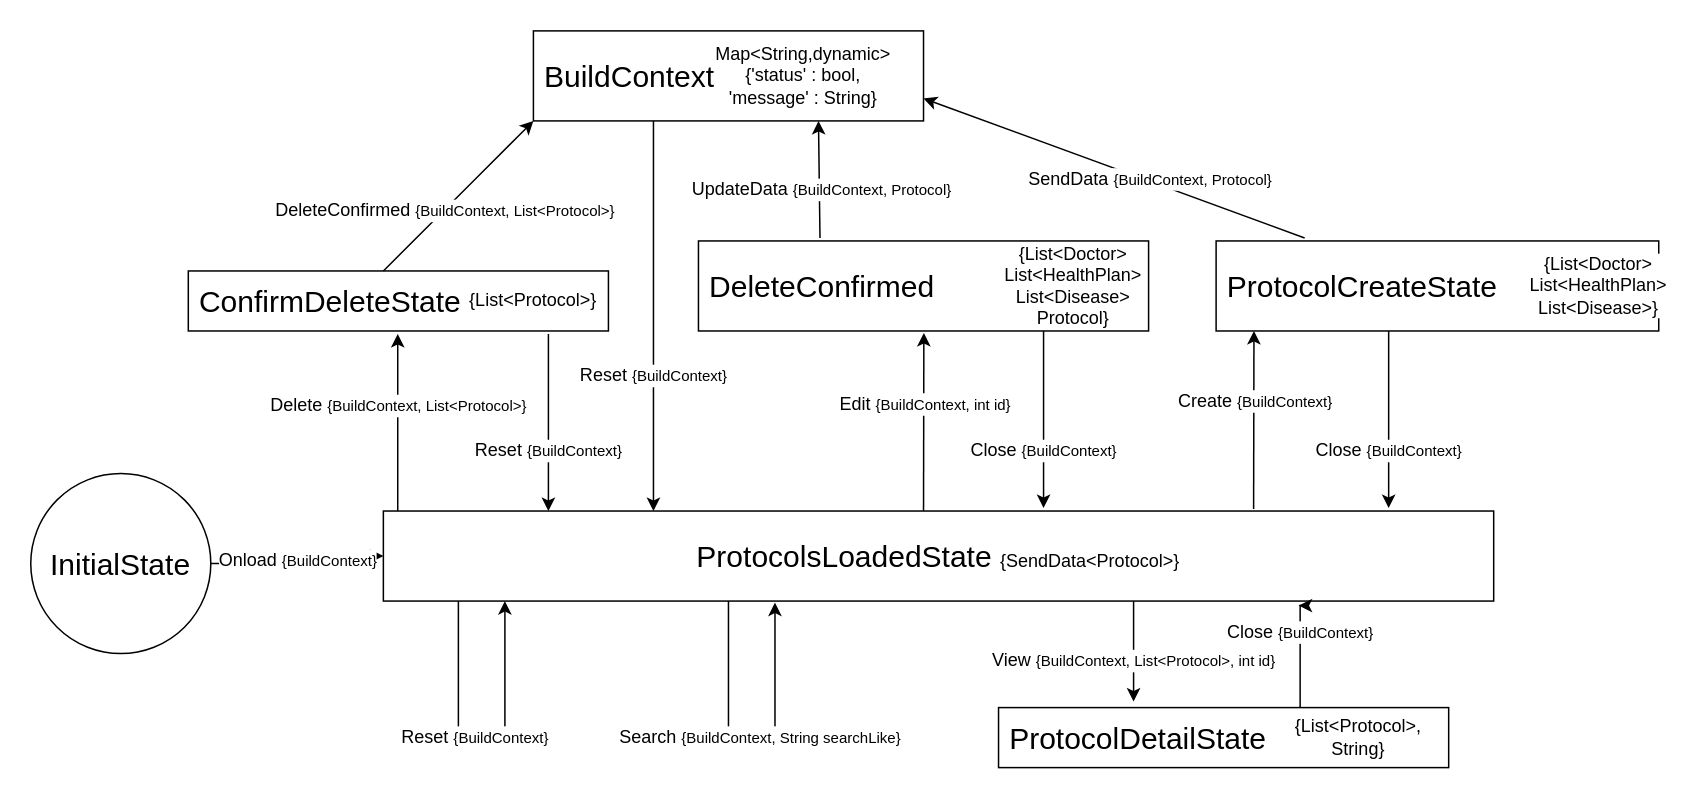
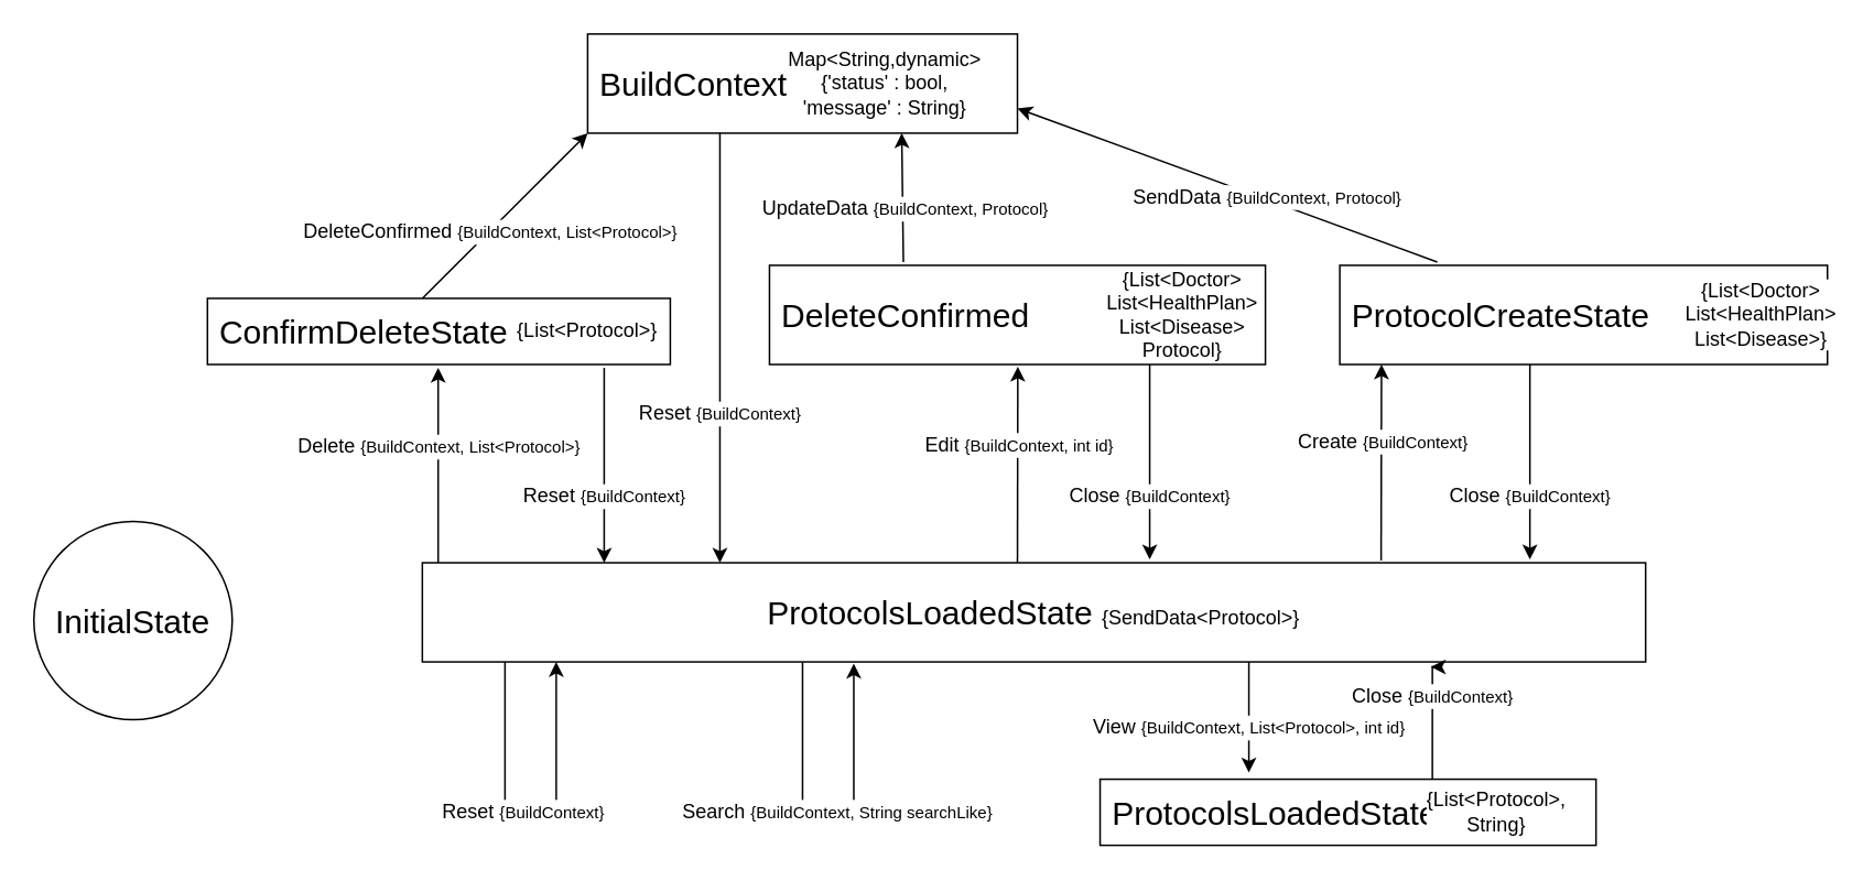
  <mxCell id="0" />
  <mxCell id="1" parent="0" />
- <mxCell id="2" value="Onload &lt;font style=&quot;font-size: 10px&quot;&gt;{BuildContext}&lt;/font&gt;" style="edgeStyle=orthogonalEdgeStyle;rounded=0;orthogonalLoop=1;jettySize=auto;html=1;fontSize=12;exitX=1;exitY=0.5;exitDx=0;exitDy=0;entryX=0;entryY=0.5;entryDx=0;entryDy=0;labelBackgroundColor=default;" parent="1" source="3" target="7" edge="1"><mxGeometry relative="1" as="geometry"><mxPoint as="offset" /></mxGeometry></mxCell>
  <mxCell id="3" value="&lt;font style=&quot;font-size: 20px&quot;&gt;InitialState&lt;/font&gt;" style="ellipse;whiteSpace=wrap;html=1;fillColor=none;" parent="1" vertex="1"><mxGeometry x="20" y="315" width="120" height="120" as="geometry" /></mxCell>
  <mxCell id="4" value="" style="edgeStyle=orthogonalEdgeStyle;rounded=0;orthogonalLoop=1;jettySize=auto;html=1;fontSize=20;strokeColor=default;startFill=1;endFill=1;anchorPointDirection=1;bendable=1;movable=1;cloneable=1;deletable=1;labelBackgroundColor=default;" parent="1" edge="1"><mxGeometry relative="1" as="geometry"><mxPoint x="336" y="400" as="targetPoint" /><mxPoint x="305" y="400" as="sourcePoint" /><Array as="points"><mxPoint x="305" y="489" /><mxPoint x="336" y="489" /></Array></mxGeometry></mxCell>
  <mxCell id="5" value="Reset&amp;nbsp;&lt;font style=&quot;font-size: 10px&quot;&gt;{BuildContext}&lt;/font&gt;" style="edgeLabel;html=1;align=center;verticalAlign=middle;resizable=0;points=[];fontSize=12;labelBackgroundColor=default;" parent="4" vertex="1" connectable="0"><mxGeometry x="-0.644" y="1" relative="1" as="geometry"><mxPoint x="9" y="53" as="offset" /></mxGeometry></mxCell>
  <mxCell id="6" value="View &lt;font size=&quot;1&quot;&gt;{BuildContext,&amp;nbsp;&lt;/font&gt;&lt;span style=&quot;font-size: x-small&quot;&gt;List&amp;lt;Protocol&amp;gt;,&amp;nbsp;&lt;/span&gt;&lt;font size=&quot;1&quot;&gt;int id}&lt;/font&gt;" style="edgeStyle=orthogonalEdgeStyle;rounded=0;orthogonalLoop=1;jettySize=auto;html=1;fontSize=12;labelBackgroundColor=default;" parent="1" edge="1"><mxGeometry x="0.194" relative="1" as="geometry"><mxPoint x="755" y="400" as="sourcePoint" /><mxPoint x="755" y="467" as="targetPoint" /><Array as="points"><mxPoint x="755" y="420" /><mxPoint x="755" y="420" /></Array><mxPoint as="offset" /></mxGeometry></mxCell>
  <mxCell id="7" value="ProtocolsLoadedState &lt;font style=&quot;font-size: 12px&quot;&gt;{SendData&amp;lt;Protocol&amp;gt;}&lt;/font&gt;" style="whiteSpace=wrap;html=1;fontSize=20;fillColor=none;labelBackgroundColor=default;align=center;" parent="1" vertex="1"><mxGeometry x="255" y="340" width="740" height="60" as="geometry" /></mxCell>
  <mxCell id="8" value="&amp;nbsp;ConfirmDeleteState" style="rounded=0;whiteSpace=wrap;html=1;fontSize=20;fillColor=none;labelBackgroundColor=default;align=left;" parent="1" vertex="1"><mxGeometry x="125" y="180" width="280" height="40" as="geometry" /></mxCell>
  <mxCell id="9" value="" style="endArrow=classic;html=1;rounded=0;fontSize=20;labelBackgroundColor=default;" parent="1" edge="1"><mxGeometry x="0.18" width="50" height="50" relative="1" as="geometry"><mxPoint x="264.58" y="340" as="sourcePoint" /><mxPoint x="264.58" y="222" as="targetPoint" /><Array as="points"><mxPoint x="264.58" y="310" /><mxPoint x="264.58" y="280" /><mxPoint x="264.58" y="240" /></Array><mxPoint as="offset" /></mxGeometry></mxCell>
  <mxCell id="10" value="Delete &lt;font size=&quot;1&quot;&gt;{BuildContext, List&amp;lt;Protocol&amp;gt;}&lt;/font&gt;" style="edgeLabel;html=1;align=center;verticalAlign=middle;resizable=0;points=[];fontSize=12;labelBackgroundColor=default;" parent="9" vertex="1" connectable="0"><mxGeometry x="0.209" relative="1" as="geometry"><mxPoint as="offset" /></mxGeometry></mxCell>
  <mxCell id="11" value="" style="edgeStyle=orthogonalEdgeStyle;rounded=0;orthogonalLoop=1;jettySize=auto;html=1;fontSize=20;labelBackgroundColor=default;" parent="1" edge="1"><mxGeometry relative="1" as="geometry"><mxPoint x="516" y="401" as="targetPoint" /><mxPoint x="485" y="400" as="sourcePoint" /><Array as="points"><mxPoint x="485" y="490" /><mxPoint x="516" y="490" /></Array></mxGeometry></mxCell>
  <mxCell id="12" value="Search &lt;font style=&quot;font-size: 10px&quot;&gt;{BuildContext, String searchLike}&lt;/font&gt;" style="edgeLabel;html=1;align=center;verticalAlign=middle;resizable=0;points=[];fontSize=12;labelBackgroundColor=default;" parent="11" vertex="1" connectable="0"><mxGeometry x="-0.644" y="1" relative="1" as="geometry"><mxPoint x="19" y="53" as="offset" /></mxGeometry></mxCell>
  <mxCell id="13" value="&amp;nbsp;BuildContext" style="rounded=0;whiteSpace=wrap;html=1;fontSize=20;fillColor=none;labelBackgroundColor=default;align=left;" parent="1" vertex="1"><mxGeometry x="355" y="20" width="260" height="60" as="geometry" /></mxCell>
  <mxCell id="14" style="edgeStyle=orthogonalEdgeStyle;rounded=0;orthogonalLoop=1;jettySize=auto;html=1;fontSize=12;labelBackgroundColor=default;" parent="1" edge="1"><mxGeometry relative="1" as="geometry"><mxPoint x="865" y="403" as="targetPoint" /><mxPoint x="866" y="471" as="sourcePoint" /><Array as="points"><mxPoint x="865" y="403" /></Array></mxGeometry></mxCell>
  <mxCell id="15" value="Close&amp;nbsp;&lt;font style=&quot;font-size: 10px&quot;&gt;{BuildContext}&lt;/font&gt;" style="edgeLabel;html=1;align=center;verticalAlign=middle;resizable=0;points=[];fontSize=12;labelBackgroundColor=default;" parent="14" vertex="1" connectable="0"><mxGeometry x="0.238" y="1" relative="1" as="geometry"><mxPoint y="-8" as="offset" /></mxGeometry></mxCell>
- <mxCell id="16" value="&amp;nbsp;ProtocolDetailState&amp;nbsp;" style="rounded=0;whiteSpace=wrap;html=1;fontSize=20;fillColor=none;labelBackgroundColor=default;align=left;" parent="1" vertex="1"><mxGeometry x="665" y="471" width="300" height="40" as="geometry" /></mxCell>
+ <mxCell id="16" value="&amp;nbsp;ProtocolsLoadedState&amp;nbsp;" style="rounded=0;whiteSpace=wrap;html=1;fontSize=20;fillColor=none;labelBackgroundColor=default;align=left;" parent="1" vertex="1"><mxGeometry x="665" y="471" width="300" height="40" as="geometry" /></mxCell>
  <mxCell id="17" value="&amp;nbsp;DeleteConfirmed" style="rounded=0;whiteSpace=wrap;html=1;fontSize=20;fillColor=none;labelBackgroundColor=default;align=left;" parent="1" vertex="1"><mxGeometry x="465" y="160" width="300" height="60" as="geometry" /></mxCell>
  <mxCell id="18" value="Reset &lt;font style=&quot;font-size: 10px&quot;&gt;{BuildContext}&lt;/font&gt;" style="edgeStyle=orthogonalEdgeStyle;rounded=0;orthogonalLoop=1;jettySize=auto;html=1;exitX=0.25;exitY=1;exitDx=0;exitDy=0;fontSize=12;labelBackgroundColor=default;" parent="1" edge="1"><mxGeometry x="0.322" relative="1" as="geometry"><mxPoint x="365" y="222" as="sourcePoint" /><mxPoint x="365" y="340" as="targetPoint" /><Array as="points"><mxPoint x="365" y="282" /><mxPoint x="365" y="282" /></Array><mxPoint as="offset" /></mxGeometry></mxCell>
  <mxCell id="19" value="Reset&amp;nbsp;&lt;font style=&quot;font-size: 10px&quot;&gt;{BuildContext}&lt;/font&gt;" style="edgeStyle=orthogonalEdgeStyle;rounded=0;orthogonalLoop=1;jettySize=auto;html=1;fontSize=12;labelBackgroundColor=default;" parent="1" edge="1" source="13"><mxGeometry x="0.308" relative="1" as="geometry"><mxPoint x="437" y="100" as="sourcePoint" /><mxPoint x="435.01" y="340" as="targetPoint" /><Array as="points"><mxPoint x="435" y="80" /><mxPoint x="435" y="80" /></Array><mxPoint as="offset" /></mxGeometry></mxCell>
  <mxCell id="20" value="" style="endArrow=classic;html=1;rounded=0;fontSize=20;exitX=0;exitY=0;exitDx=0;exitDy=0;entryX=0.738;entryY=1.033;entryDx=0;entryDy=0;entryPerimeter=0;labelBackgroundColor=default;" parent="1" edge="1"><mxGeometry x="0.18" width="50" height="50" relative="1" as="geometry"><mxPoint x="615" y="340" as="sourcePoint" /><mxPoint x="615.22" y="221.32" as="targetPoint" /><Array as="points" /><mxPoint as="offset" /></mxGeometry></mxCell>
  <mxCell id="21" value="Edit &lt;font size=&quot;1&quot;&gt;{BuildContext, int id}&lt;/font&gt;" style="edgeLabel;html=1;align=center;verticalAlign=middle;resizable=0;points=[];fontSize=12;labelBackgroundColor=default;" parent="20" vertex="1" connectable="0"><mxGeometry x="0.209" relative="1" as="geometry"><mxPoint as="offset" /></mxGeometry></mxCell>
  <mxCell id="22" value="UpdateData&amp;nbsp;&lt;span style=&quot;font-size: x-small&quot;&gt;{BuildContext, Protocol}&lt;/span&gt;" style="endArrow=classic;html=1;rounded=0;fontSize=12;strokeColor=default;labelBackgroundColor=default;" parent="1" edge="1"><mxGeometry x="-0.19" y="-1" relative="1" as="geometry"><mxPoint x="546" y="158" as="sourcePoint" /><mxPoint x="545" y="80" as="targetPoint" /><mxPoint as="offset" /></mxGeometry></mxCell>
  <mxCell id="23" value="" style="endArrow=classic;html=1;rounded=0;fontSize=12;strokeColor=default;labelBackgroundColor=default;" parent="1" edge="1"><mxGeometry width="50" height="50" relative="1" as="geometry"><mxPoint x="255" y="180" as="sourcePoint" /><mxPoint x="355" y="80" as="targetPoint" /><Array as="points"><mxPoint x="315" y="120" /></Array></mxGeometry></mxCell>
  <mxCell id="24" value="DeleteConfirmed &lt;font size=&quot;1&quot;&gt;{BuildContext, List&amp;lt;Protocol&amp;gt;}&lt;/font&gt;" style="edgeLabel;html=1;align=center;verticalAlign=middle;resizable=0;points=[];fontSize=12;labelBackgroundColor=default;" parent="23" vertex="1" connectable="0"><mxGeometry x="0.105" relative="1" as="geometry"><mxPoint x="-15" y="15" as="offset" /></mxGeometry></mxCell>
  <mxCell id="25" value="Close&amp;nbsp;&lt;font style=&quot;font-size: 10px&quot;&gt;{BuildContext}&lt;/font&gt;" style="edgeStyle=orthogonalEdgeStyle;rounded=0;orthogonalLoop=1;jettySize=auto;html=1;exitX=0.25;exitY=1;exitDx=0;exitDy=0;fontSize=12;labelBackgroundColor=default;" parent="1" edge="1"><mxGeometry x="0.356" relative="1" as="geometry"><mxPoint x="695" y="220" as="sourcePoint" /><mxPoint x="695" y="338" as="targetPoint" /><Array as="points"><mxPoint x="695" y="280" /><mxPoint x="695" y="280" /></Array><mxPoint as="offset" /></mxGeometry></mxCell>
  <mxCell id="26" value="&amp;nbsp;ProtocolCreateState" style="rounded=0;whiteSpace=wrap;html=1;fontSize=20;fillColor=none;labelBackgroundColor=default;align=left;" parent="1" vertex="1"><mxGeometry x="810" y="160" width="295" height="60" as="geometry" /></mxCell>
  <mxCell id="27" value="" style="endArrow=classic;html=1;rounded=0;fontSize=20;exitX=0;exitY=0;exitDx=0;exitDy=0;entryX=0.738;entryY=1.033;entryDx=0;entryDy=0;entryPerimeter=0;labelBackgroundColor=default;" parent="1" edge="1"><mxGeometry x="0.18" width="50" height="50" relative="1" as="geometry"><mxPoint x="835" y="338.68" as="sourcePoint" /><mxPoint x="835.22" y="220" as="targetPoint" /><Array as="points" /><mxPoint as="offset" /></mxGeometry></mxCell>
  <mxCell id="28" value="Create &lt;font style=&quot;font-size: 10px&quot;&gt;{BuildContext}&lt;/font&gt;" style="edgeLabel;html=1;align=center;verticalAlign=middle;resizable=0;points=[];fontSize=12;labelBackgroundColor=default;" parent="27" vertex="1" connectable="0"><mxGeometry x="0.209" relative="1" as="geometry"><mxPoint as="offset" /></mxGeometry></mxCell>
  <mxCell id="29" value="Close &lt;font style=&quot;font-size: 10px&quot;&gt;{BuildContext}&lt;/font&gt;" style="edgeStyle=orthogonalEdgeStyle;rounded=0;orthogonalLoop=1;jettySize=auto;html=1;exitX=0.25;exitY=1;exitDx=0;exitDy=0;fontSize=12;labelBackgroundColor=default;" parent="1" edge="1"><mxGeometry x="0.356" relative="1" as="geometry"><mxPoint x="925" y="220" as="sourcePoint" /><mxPoint x="925" y="338" as="targetPoint" /><Array as="points"><mxPoint x="925" y="280" /><mxPoint x="925" y="280" /></Array><mxPoint as="offset" /></mxGeometry></mxCell>
  <mxCell id="30" value="SendData &lt;font size=&quot;1&quot;&gt;{BuildContext, Protocol}&lt;/font&gt;" style="endArrow=classic;html=1;rounded=0;fontSize=12;strokeColor=default;labelBackgroundColor=default;" parent="1" edge="1"><mxGeometry x="-0.19" y="-1" relative="1" as="geometry"><mxPoint x="869" y="158" as="sourcePoint" /><mxPoint x="615" y="65" as="targetPoint" /><mxPoint as="offset" /></mxGeometry></mxCell>
  <mxCell id="31" value="&lt;span style=&quot;text-align: left&quot;&gt;{List&amp;lt;Protocol&amp;gt;,&lt;/span&gt;&lt;br style=&quot;text-align: left&quot;&gt;&lt;span style=&quot;text-align: left&quot;&gt;String}&lt;/span&gt;" style="text;html=1;strokeColor=none;fillColor=none;align=center;verticalAlign=middle;whiteSpace=wrap;rounded=0;labelBackgroundColor=default;fontSize=12;" vertex="1" parent="1"><mxGeometry x="875" y="476" width="60" height="30" as="geometry" /></mxCell>
  <mxCell id="32" value="{List&amp;lt;Protocol&amp;gt;}" style="text;html=1;strokeColor=none;fillColor=none;align=center;verticalAlign=middle;whiteSpace=wrap;rounded=0;labelBackgroundColor=default;fontSize=12;" vertex="1" parent="1"><mxGeometry x="325" y="185" width="60" height="30" as="geometry" /></mxCell>
  <mxCell id="33" value="Map&amp;lt;String,dynamic&amp;gt;{'status' : bool, 'message' : String}" style="text;html=1;strokeColor=none;fillColor=none;align=center;verticalAlign=middle;whiteSpace=wrap;rounded=0;labelBackgroundColor=default;fontSize=12;" vertex="1" parent="1"><mxGeometry x="505" y="35" width="60" height="30" as="geometry" /></mxCell>
  <mxCell id="34" value="{List&amp;lt;Doctor&amp;gt;&lt;div&gt;List&amp;lt;HealthPlan&amp;gt;&lt;/div&gt;List&amp;lt;Disease&amp;gt;&lt;br&gt;Protocol}" style="text;html=1;strokeColor=none;fillColor=none;align=center;verticalAlign=middle;whiteSpace=wrap;rounded=0;labelBackgroundColor=default;fontSize=12;" vertex="1" parent="1"><mxGeometry x="685" y="175" width="60" height="30" as="geometry" /></mxCell>
  <mxCell id="35" value="{List&amp;lt;Doctor&amp;gt;&lt;div&gt;List&amp;lt;HealthPlan&amp;gt;&lt;/div&gt;List&amp;lt;Disease&amp;gt;}" style="text;html=1;strokeColor=none;fillColor=none;align=center;verticalAlign=middle;whiteSpace=wrap;rounded=0;labelBackgroundColor=default;fontSize=12;" vertex="1" parent="1"><mxGeometry x="1035" y="175" width="60" height="30" as="geometry" /></mxCell>
